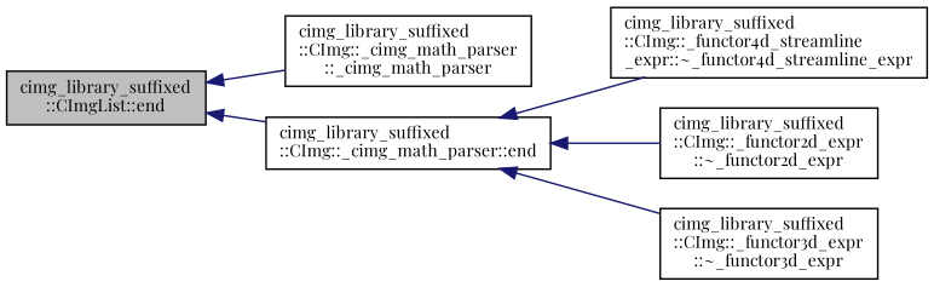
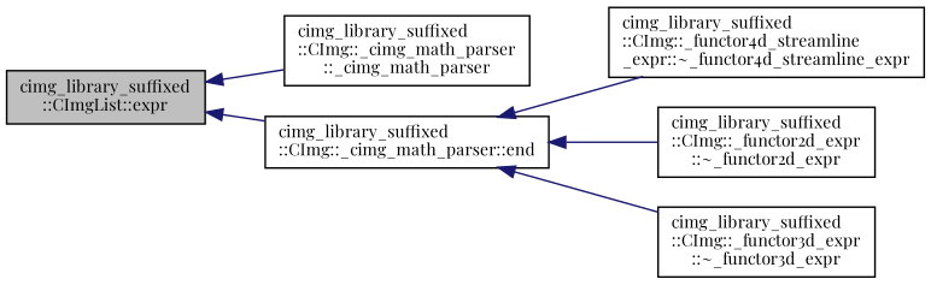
  digraph {
    rankdir=LR
    fontname="Playfair Display"
    node [color=black fillcolor=white fontname="Playfair Display" fontsize=10 shape=record style=filled]
    edge [color=midnightblue dir=back fontname="Playfair Display" fontsize=10 labelfontname=Helvetica labelfontsize=10 style=solid]
-   n1 [fillcolor=grey75 fontcolor=black height=0.2 label="cimg_library_suffixed\l::CImgList::end" width=0.4]
+   n1 [fillcolor=grey75 fontcolor=black height=0.2 label="cimg_library_suffixed\l::CImgList::expr" width=0.4]
    n2 [height=0.2 label="cimg_library_suffixed\l::CImg::_cimg_math_parser\l::_cimg_math_parser" width=0.4]
    n3 [height=0.2 label="cimg_library_suffixed\l::CImg::_cimg_math_parser::end" width=0.4]
    n4 [height=0.2 label="cimg_library_suffixed\l::CImg::_functor4d_streamline\l_expr::~_functor4d_streamline_expr" width=0.4]
    n5 [height=0.2 label="cimg_library_suffixed\l::CImg::_functor2d_expr\l::~_functor2d_expr" width=0.4]
    n6 [height=0.2 label="cimg_library_suffixed\l::CImg::_functor3d_expr\l::~_functor3d_expr" width=0.4]
    n1 -> n2
    n1 -> n3
    n3 -> n4
    n3 -> n5
    n3 -> n6
  }
